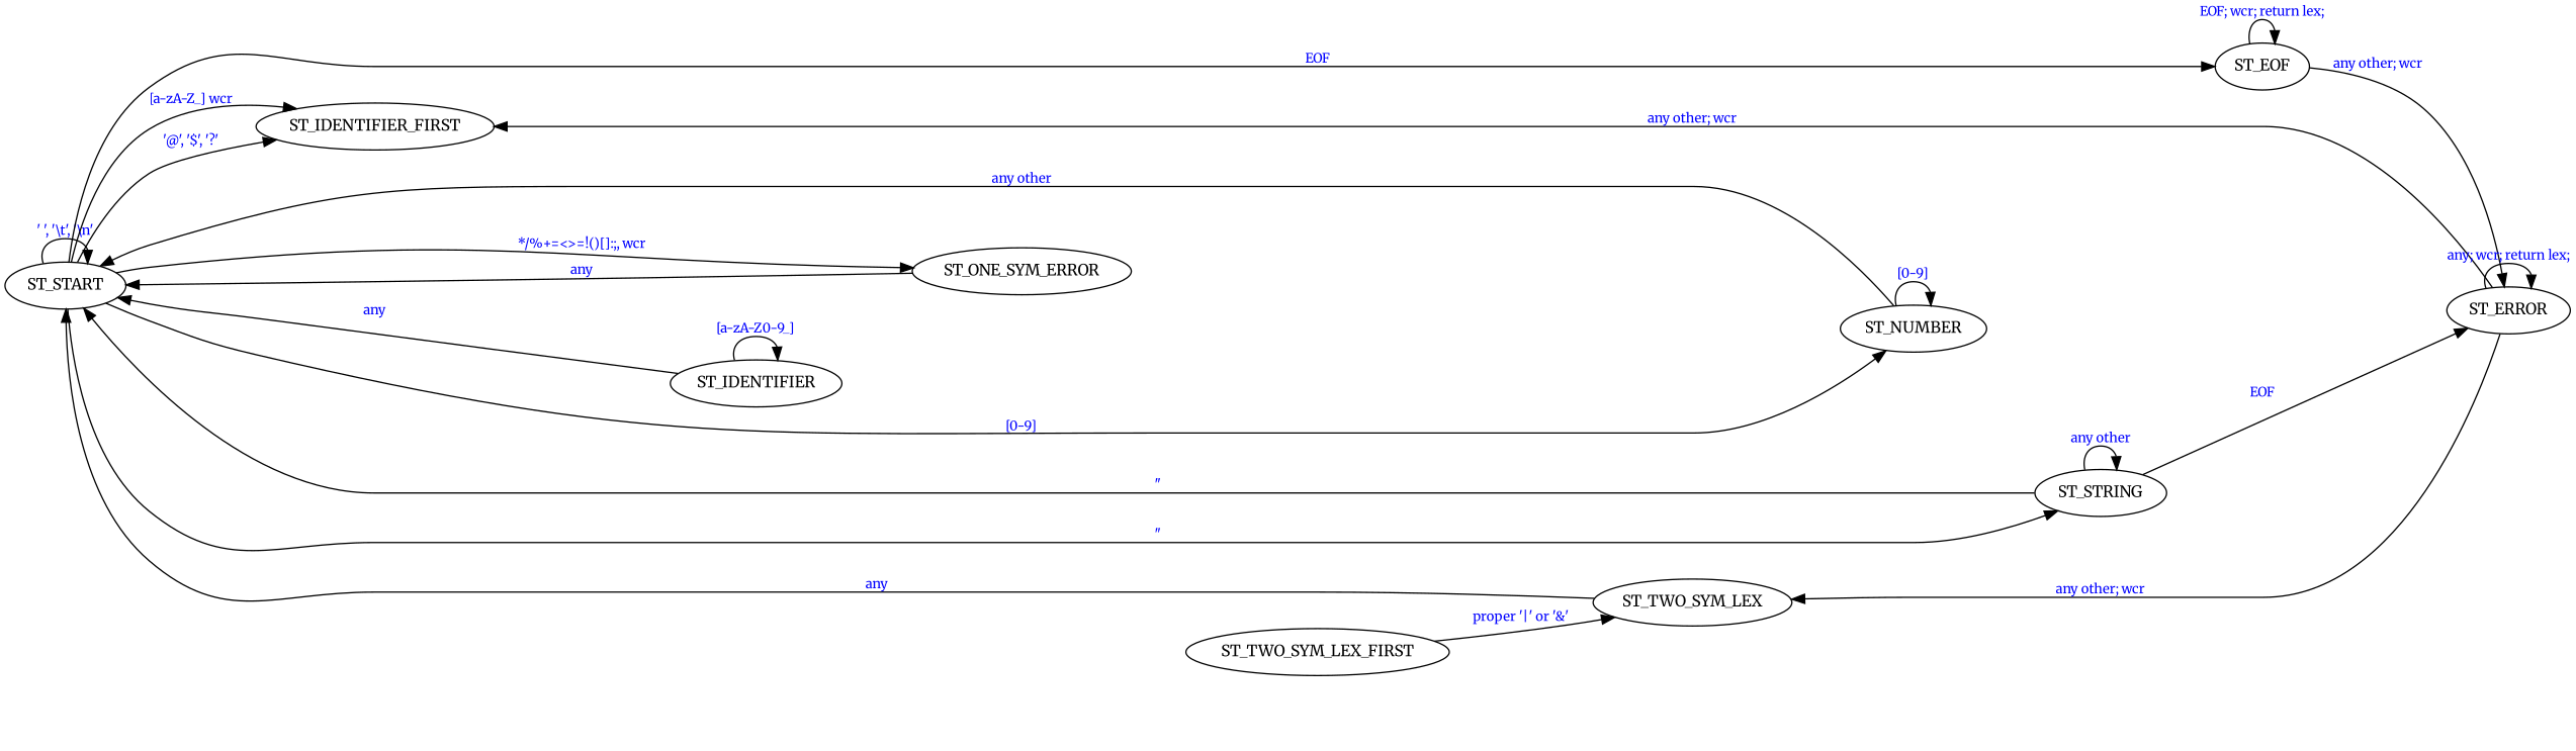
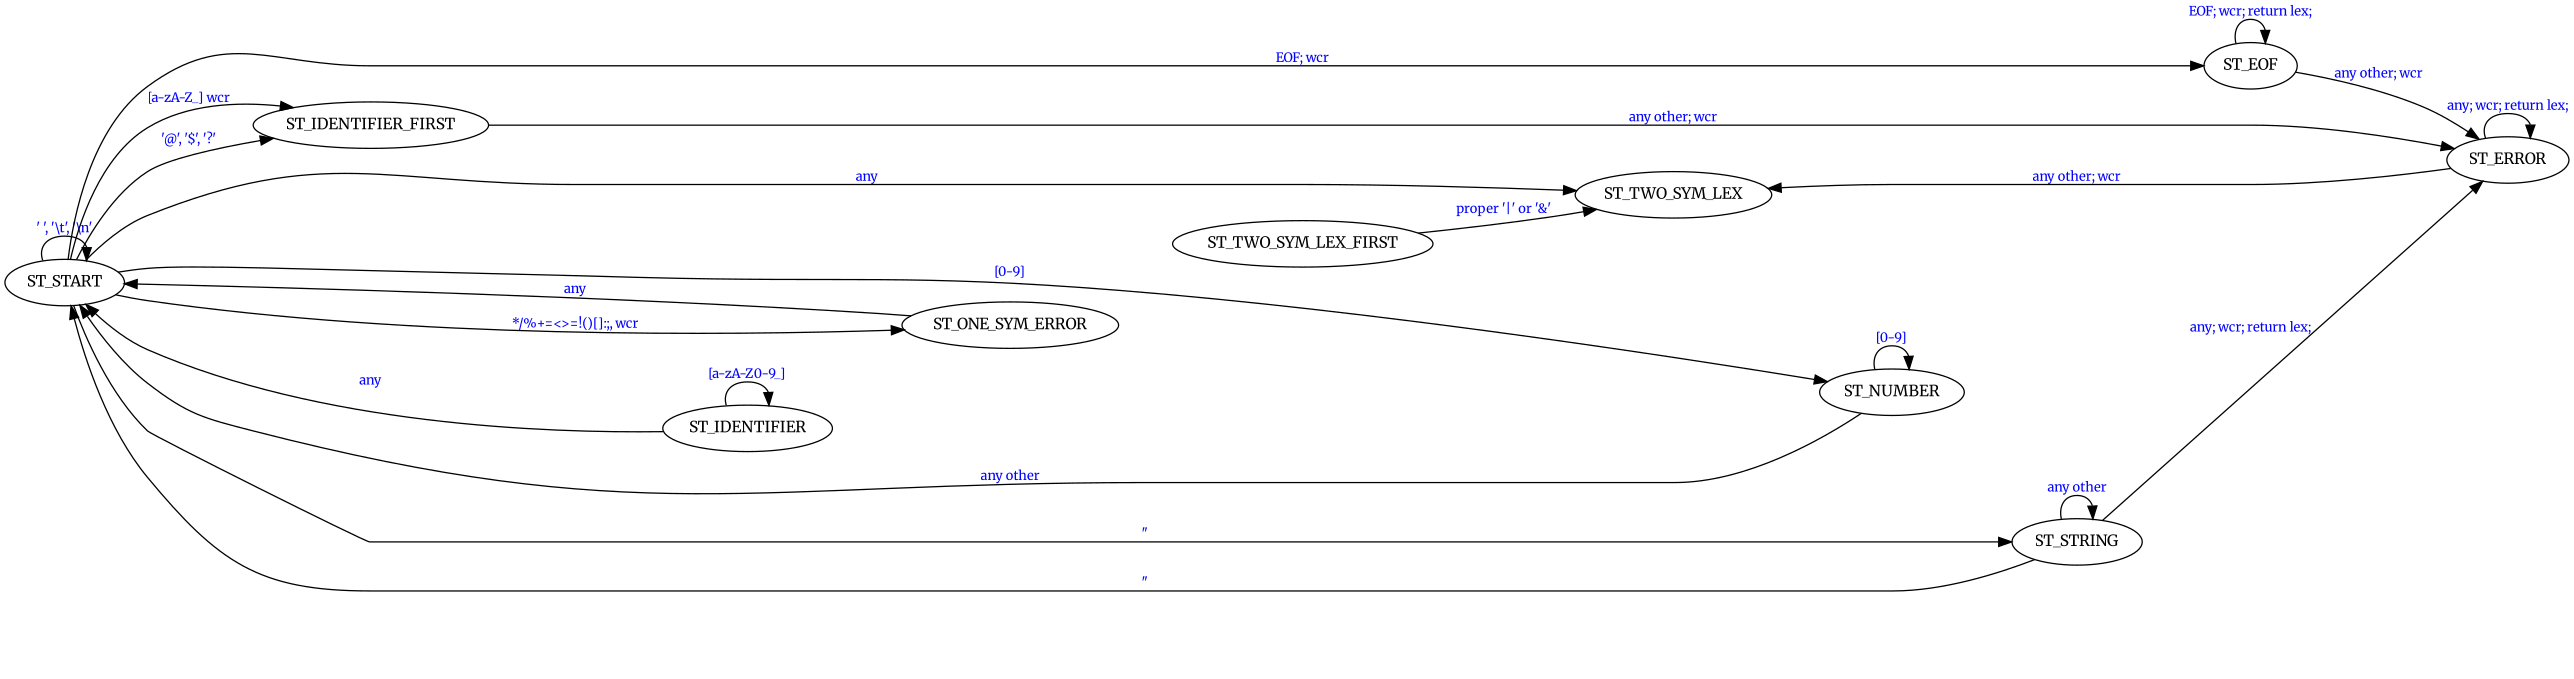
  digraph {
    fontname=Merriweather
    rankdir=LR
    node [color=white fontcolor=white fontname=Merriweather]
    edge [color=black fontname=Merriweather fontcolor=blue fontsize=10]
    0
    ST_START [color=black fontcolor=black fontsize=12]
    8
    ST_EOF [color=black fontcolor=black fontsize=12]
    1
    ST_IDENTIFIER_FIRST [color=black fontcolor=black fontsize=12]
    2
    ST_IDENTIFIER [color=black fontcolor=black fontsize=12]
    3
    n10 [color=black fontcolor=black fontsize=12 label=ST_ONE_SYM_ERROR]
    4
    ST_TWO_SYM_LEX_FIRST [color=black fontcolor=black fontsize=12]
    5
    ST_TWO_SYM_LEX [color=black fontcolor=black fontsize=12]
    6
    ST_NUMBER [color=black fontcolor=black fontsize=12]
    7
    ST_STRING [color=black fontcolor=black fontsize=12]
    9
    ST_ERROR [color=black fontcolor=black fontsize=12]
    subgraph sub_1 {
      rank=same
      0
      ST_START
    }
    subgraph sub_2 {
      rank=same
      8
      ST_EOF
    }
    subgraph sub_3 {
      rank=same
      1
      ST_IDENTIFIER_FIRST
    }
    subgraph sub_4 {
      rank=same
      2
      ST_IDENTIFIER
    }
    subgraph sub_5 {
      rank=same
      3
      n10
    }
    subgraph sub_6 {
      rank=same
      4
      ST_TWO_SYM_LEX_FIRST
    }
    subgraph sub_7 {
      rank=same
      5
      ST_TWO_SYM_LEX
    }
    subgraph sub_8 {
      rank=same
      6
      ST_NUMBER
    }
    subgraph sub_9 {
      rank=same
      7
      ST_STRING
    }
    subgraph sub_10 {
      rank=same
      9
      ST_ERROR
    }
    0 -> 1 [color=white fontcolor="" fontsize=""]
    ST_START -> ST_START [label="' ', '\\t', '\\n'"]
-   ST_START -> ST_EOF [label=EOF]
+   ST_START -> ST_EOF [label="EOF; wcr"]
    ST_START -> ST_IDENTIFIER_FIRST [label="'@', '$', '?'"]
    ST_START -> ST_IDENTIFIER_FIRST [label="[a-zA-Z_] wcr"]
    ST_START -> n10 [label="*/%+=<>=!()[]:;, wcr"]
    ST_START -> ST_NUMBER [label="[0-9]"]
    ST_START -> ST_STRING [label="\""]
    8 -> 9 [color=white fontcolor="" fontsize=""]
    ST_EOF -> ST_EOF [label="EOF; wcr; return lex;"]
    ST_EOF -> ST_ERROR [label="any other; wcr"]
    1 -> 2 [color=white fontcolor="" fontsize=""]
-   ST_ERROR -> ST_IDENTIFIER_FIRST [label="any other; wcr"]
+   ST_IDENTIFIER_FIRST -> ST_ERROR [label="any other; wcr"]
    2 -> 3 [color=white fontcolor="" fontsize=""]
    ST_IDENTIFIER -> ST_START [label=any]
    ST_IDENTIFIER -> ST_IDENTIFIER [label="[a-zA-Z0-9_]"]
    3 -> 4 [color=white fontcolor="" fontsize=""]
    n10 -> ST_START [label=any]
    4 -> 5 [color=white fontcolor="" fontsize=""]
    ST_TWO_SYM_LEX_FIRST -> ST_TWO_SYM_LEX [label="proper '|' or '&'"]
    5 -> 6 [color=white fontcolor="" fontsize=""]
-   ST_TWO_SYM_LEX -> ST_START [label=any]
+   ST_START -> ST_TWO_SYM_LEX [label=any]
    6 -> 7 [color=white fontcolor="" fontsize=""]
    ST_NUMBER -> ST_START [label="any other"]
    ST_NUMBER -> ST_NUMBER [label="[0-9]"]
    7 -> 8 [color=white fontcolor="" fontsize=""]
    ST_STRING -> ST_START [label="\""]
    ST_STRING -> ST_STRING [label="any other"]
-   ST_STRING -> ST_ERROR [label=EOF]
+   ST_STRING -> ST_ERROR [label="any; wcr; return lex;"]
    ST_ERROR -> ST_TWO_SYM_LEX [label="any other; wcr"]
    ST_ERROR -> ST_ERROR [label="any; wcr; return lex;"]
  }
